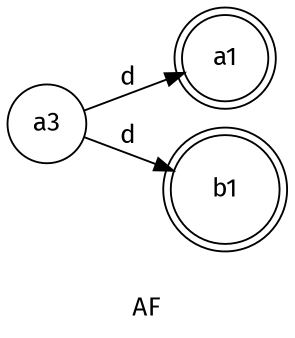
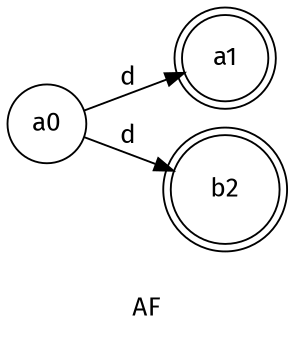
  digraph {
    fontname="Fira Sans"
    label=AF
    rankdir=LR
    node [fontname="Fira Sans" shape=doublecircle]
    edge [fontname="Fira Sans"]
-   n1 [label=a3 shape=circle]
+   n1 [label=a0 shape=circle]
    n2 [label=a1]
-   n3 [label=b1]
+   n3 [label=b2]
    n1 -> n2 [label=d]
    n1 -> n3 [label=d]
  }
